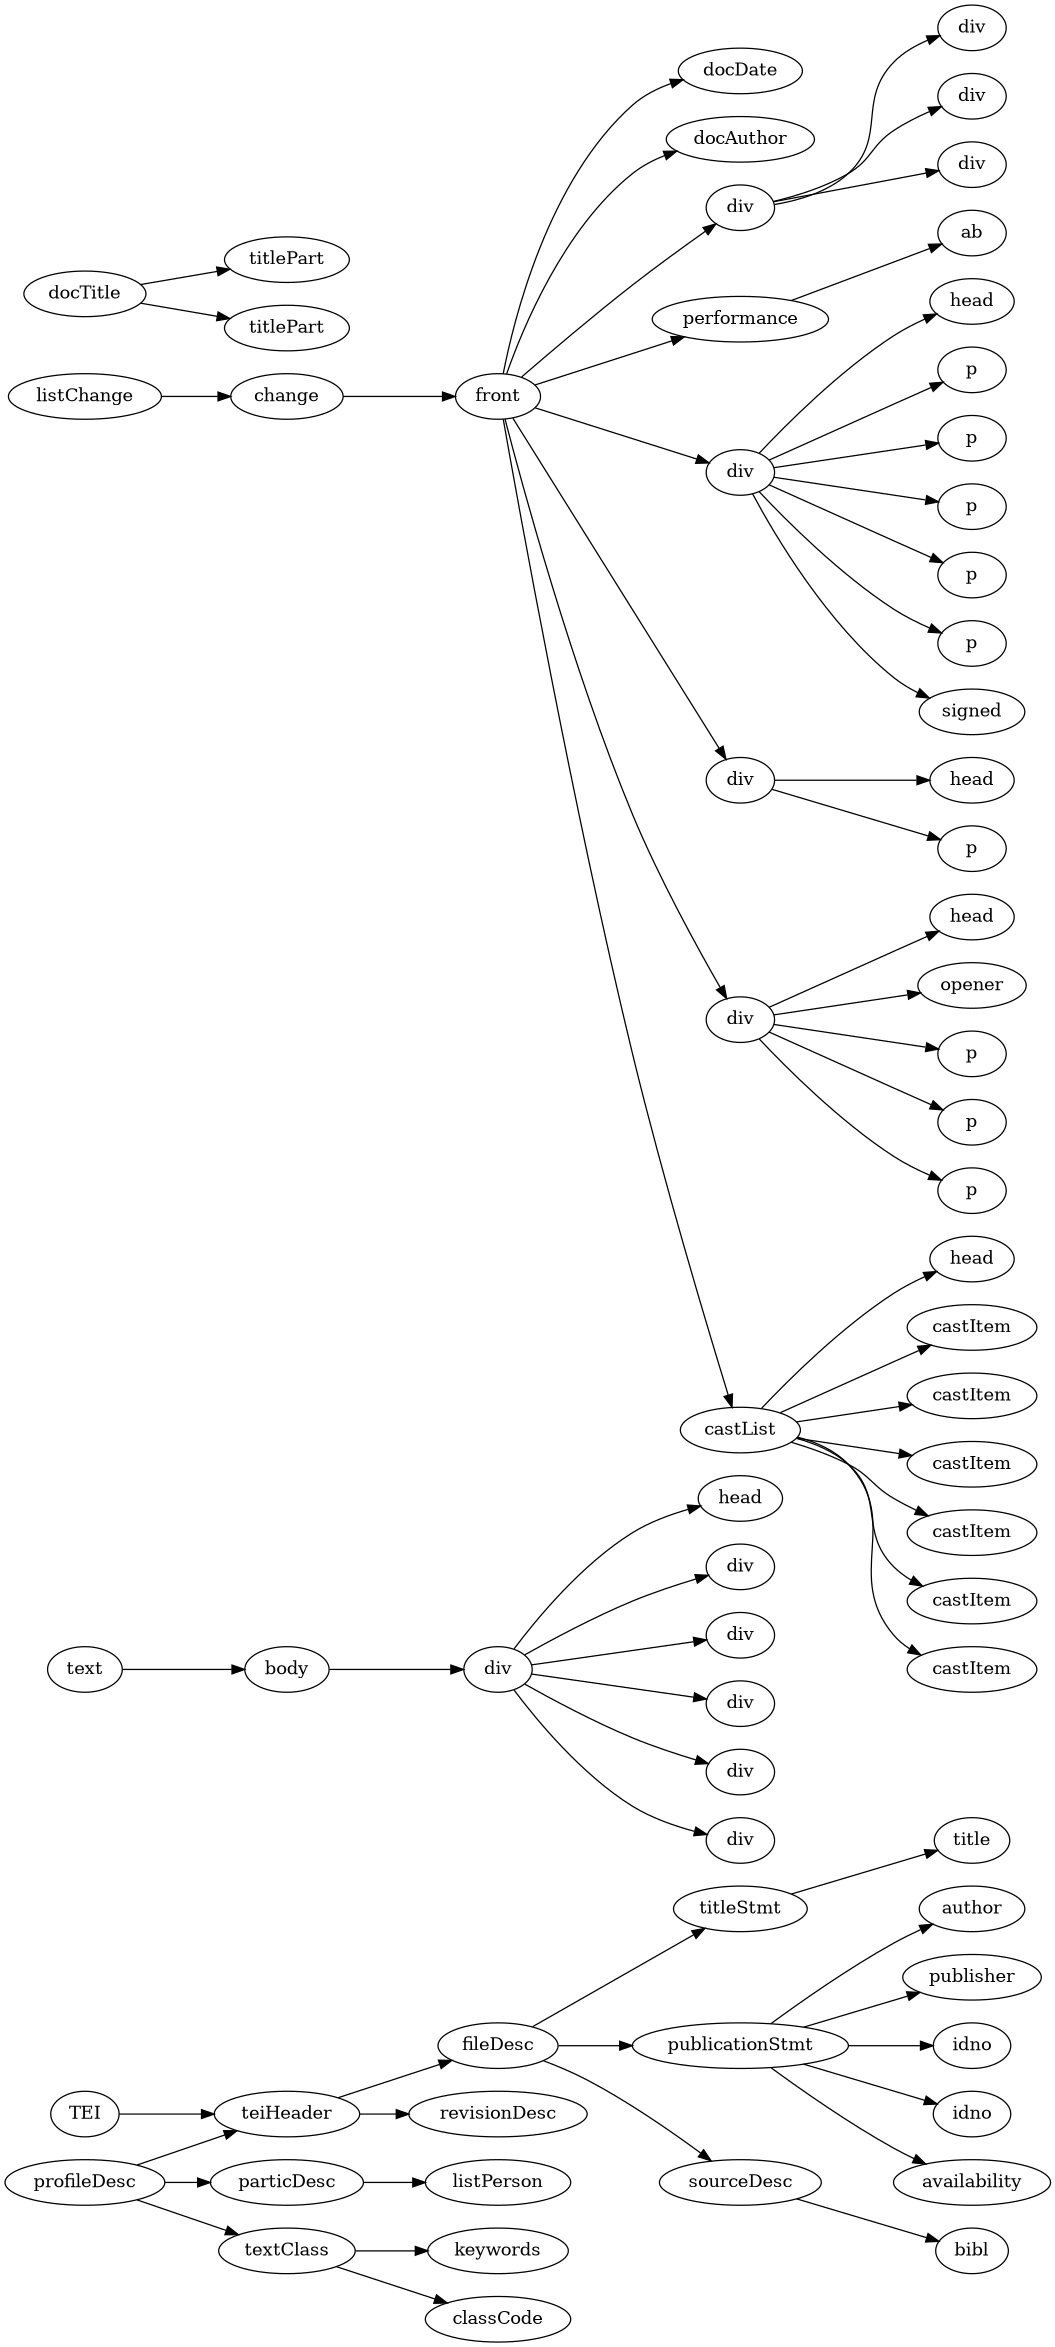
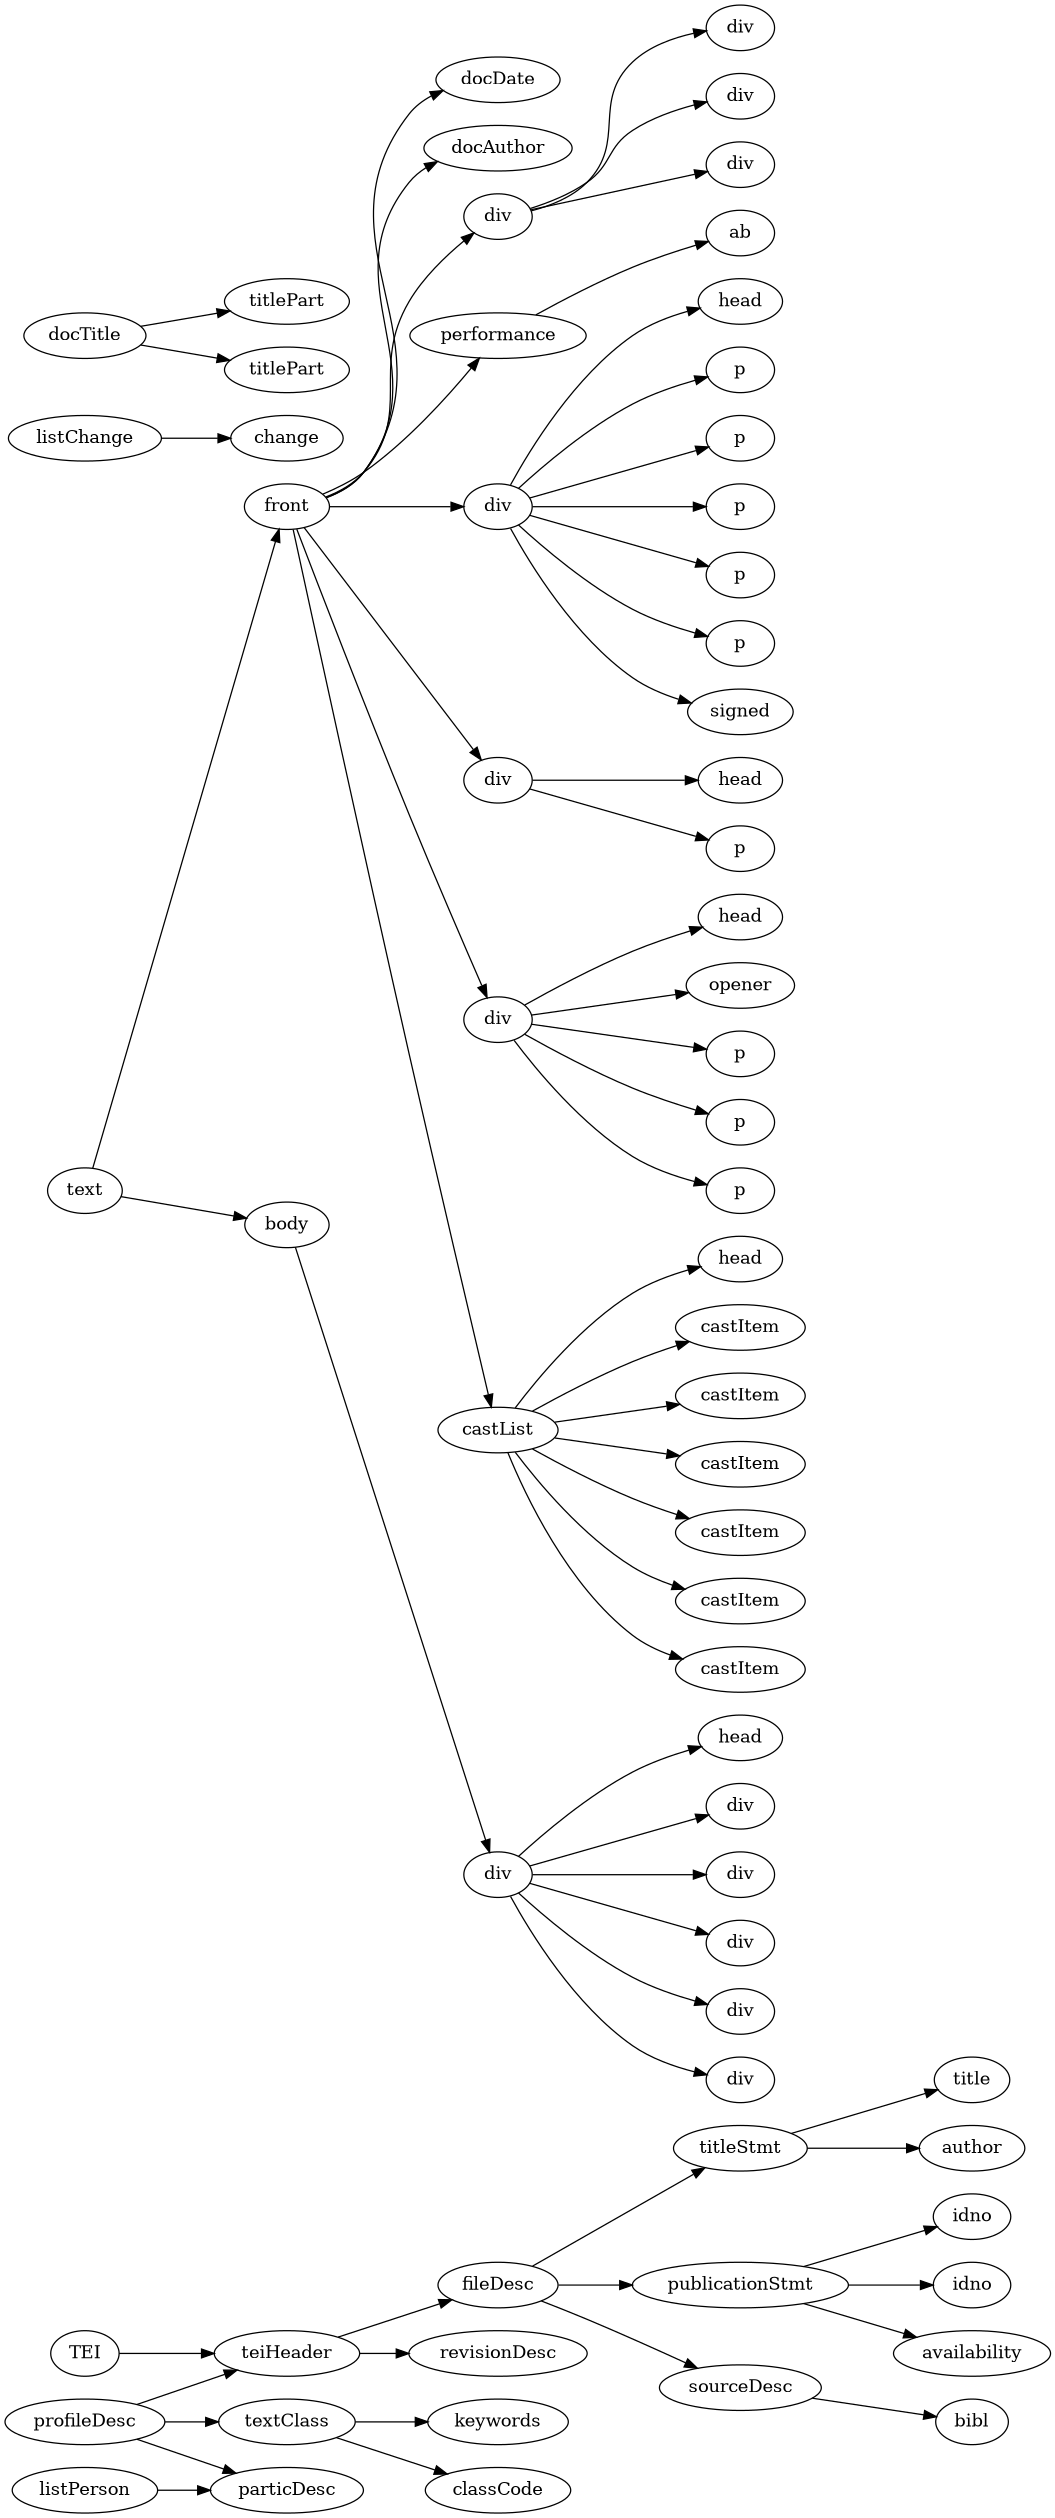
  digraph {
    rankdir=LR
    n1 [label=TEI]
    n2 [label=teiHeader]
    n3 [label=fileDesc]
    n4 [label=revisionDesc]
    n5 [label=text]
    n6 [label=front]
    n7 [label=body]
    n8 [label=titleStmt]
    n9 [label=publicationStmt]
    n10 [label=sourceDesc]
    n11 [label=profileDesc]
    n12 [label=particDesc]
    n13 [label=textClass]
    n14 [label=title]
    n15 [label=author]
-   n16 [label=publisher]
    n17 [label=idno]
    n18 [label=idno]
    n19 [label=availability]
    n20 [label=bibl]
    n21 [label=listPerson]
    n22 [label=keywords]
    n23 [label=classCode]
    n24 [label=listChange]
    n25 [label=change]
    n26 [label=docDate]
    n27 [label=docAuthor]
    n28 [label=div]
    n29 [label=performance]
    n30 [label=div]
    n31 [label=div]
    n32 [label=div]
    n33 [label=castList]
    n34 [label=div]
    n35 [label=docTitle]
    n36 [label=titlePart]
    n37 [label=titlePart]
    n38 [label=div]
    n39 [label=div]
    n40 [label=div]
    n41 [label=ab]
    n42 [label=head]
    n43 [label=p]
    n44 [label=p]
    n45 [label=p]
    n46 [label=p]
    n47 [label=p]
    n48 [label=signed]
    n49 [label=head]
    n50 [label=p]
    n51 [label=head]
    n52 [label=opener]
    n53 [label=p]
    n54 [label=p]
    n55 [label=p]
    n56 [label=head]
    n57 [label=castItem]
    n58 [label=castItem]
    n59 [label=castItem]
    n60 [label=castItem]
    n61 [label=castItem]
    n62 [label=castItem]
    n63 [label=head]
    n64 [label=div]
    n65 [label=div]
    n66 [label=div]
    n67 [label=div]
    n68 [label=div]
    n1 -> n2
    n2 -> n3
    n2 -> n4
    n3 -> n8
    n3 -> n9
    n3 -> n10
-   n25 -> n6
+   n5 -> n6
    n5 -> n7
    n6 -> n26
    n6 -> n27
    n6 -> n28
    n6 -> n29
    n6 -> n30
    n6 -> n31
    n6 -> n32
    n6 -> n33
    n7 -> n34
    n8 -> n14
-   n9 -> n15
-   n9 -> n16
+   n8 -> n15
    n9 -> n17
    n9 -> n18
    n9 -> n19
    n10 -> n20
    n11 -> n2
    n11 -> n12
    n11 -> n13
-   n12 -> n21
+   n21 -> n12
    n13 -> n22
    n13 -> n23
    n24 -> n25
    n28 -> n38
    n28 -> n39
    n28 -> n40
    n29 -> n41
    n30 -> n42
    n30 -> n43
    n30 -> n44
    n30 -> n45
    n30 -> n46
    n30 -> n47
    n30 -> n48
    n31 -> n49
    n31 -> n50
    n32 -> n51
    n32 -> n52
    n32 -> n53
    n32 -> n54
    n32 -> n55
    n33 -> n56
    n33 -> n57
    n33 -> n58
    n33 -> n59
    n33 -> n60
    n33 -> n61
    n33 -> n62
    n34 -> n63
    n34 -> n64
    n34 -> n65
    n34 -> n66
    n34 -> n67
    n34 -> n68
    n35 -> n36
    n35 -> n37
  }
